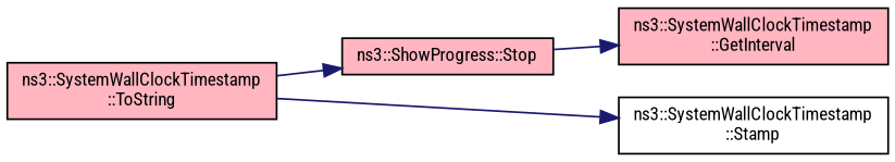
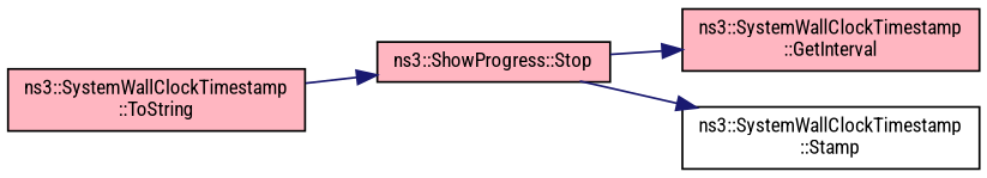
  digraph {
    fontname="Roboto Condensed"
    rankdir=LR
    node [color=black fillcolor=lightpink fontname="Roboto Condensed" fontsize=10 shape=record style=filled]
    edge [color=midnightblue fontname="Roboto Condensed" fontsize=10 labelfontname=Helvetica labelfontsize=10 style=solid]
    n1 [fontcolor=black height=0.2 label="ns3::ShowProgress::Stop" width=0.4]
    n2 [height=0.2 label="ns3::SystemWallClockTimestamp\l::GetInterval" width=0.4]
    n3 [fillcolor=white height=0.2 label="ns3::SystemWallClockTimestamp\l::Stamp" width=0.4]
    n4 [height=0.2 label="ns3::SystemWallClockTimestamp\l::ToString" width=0.4]
    n1 -> n2
-   n4 -> n3
+   n1 -> n3
    n4 -> n1
  }
